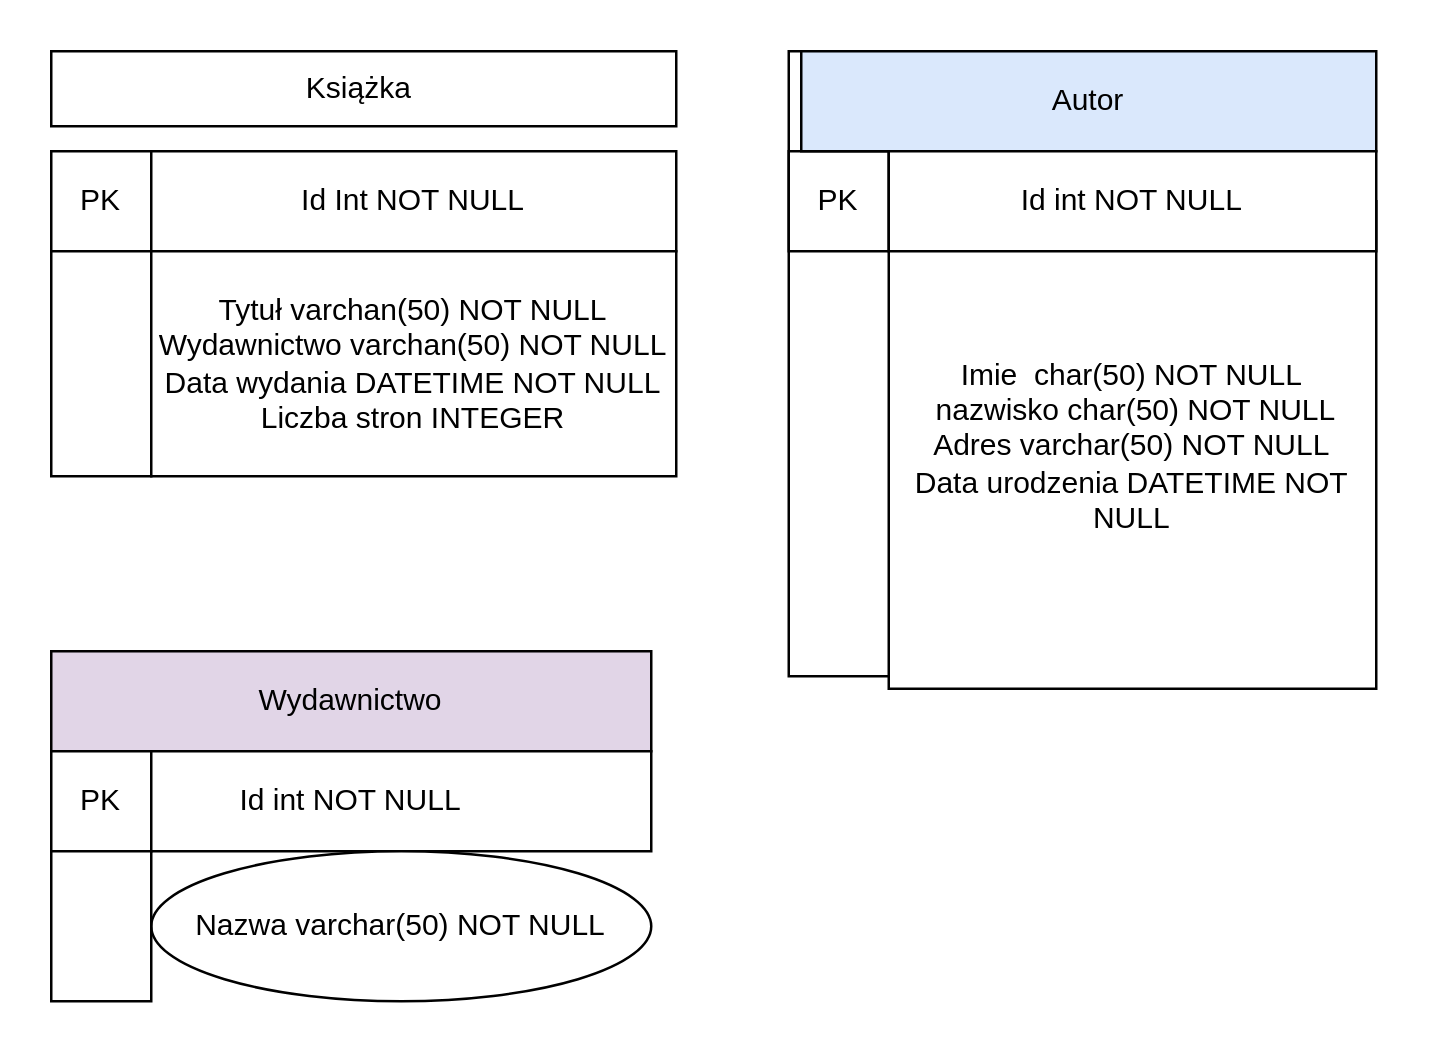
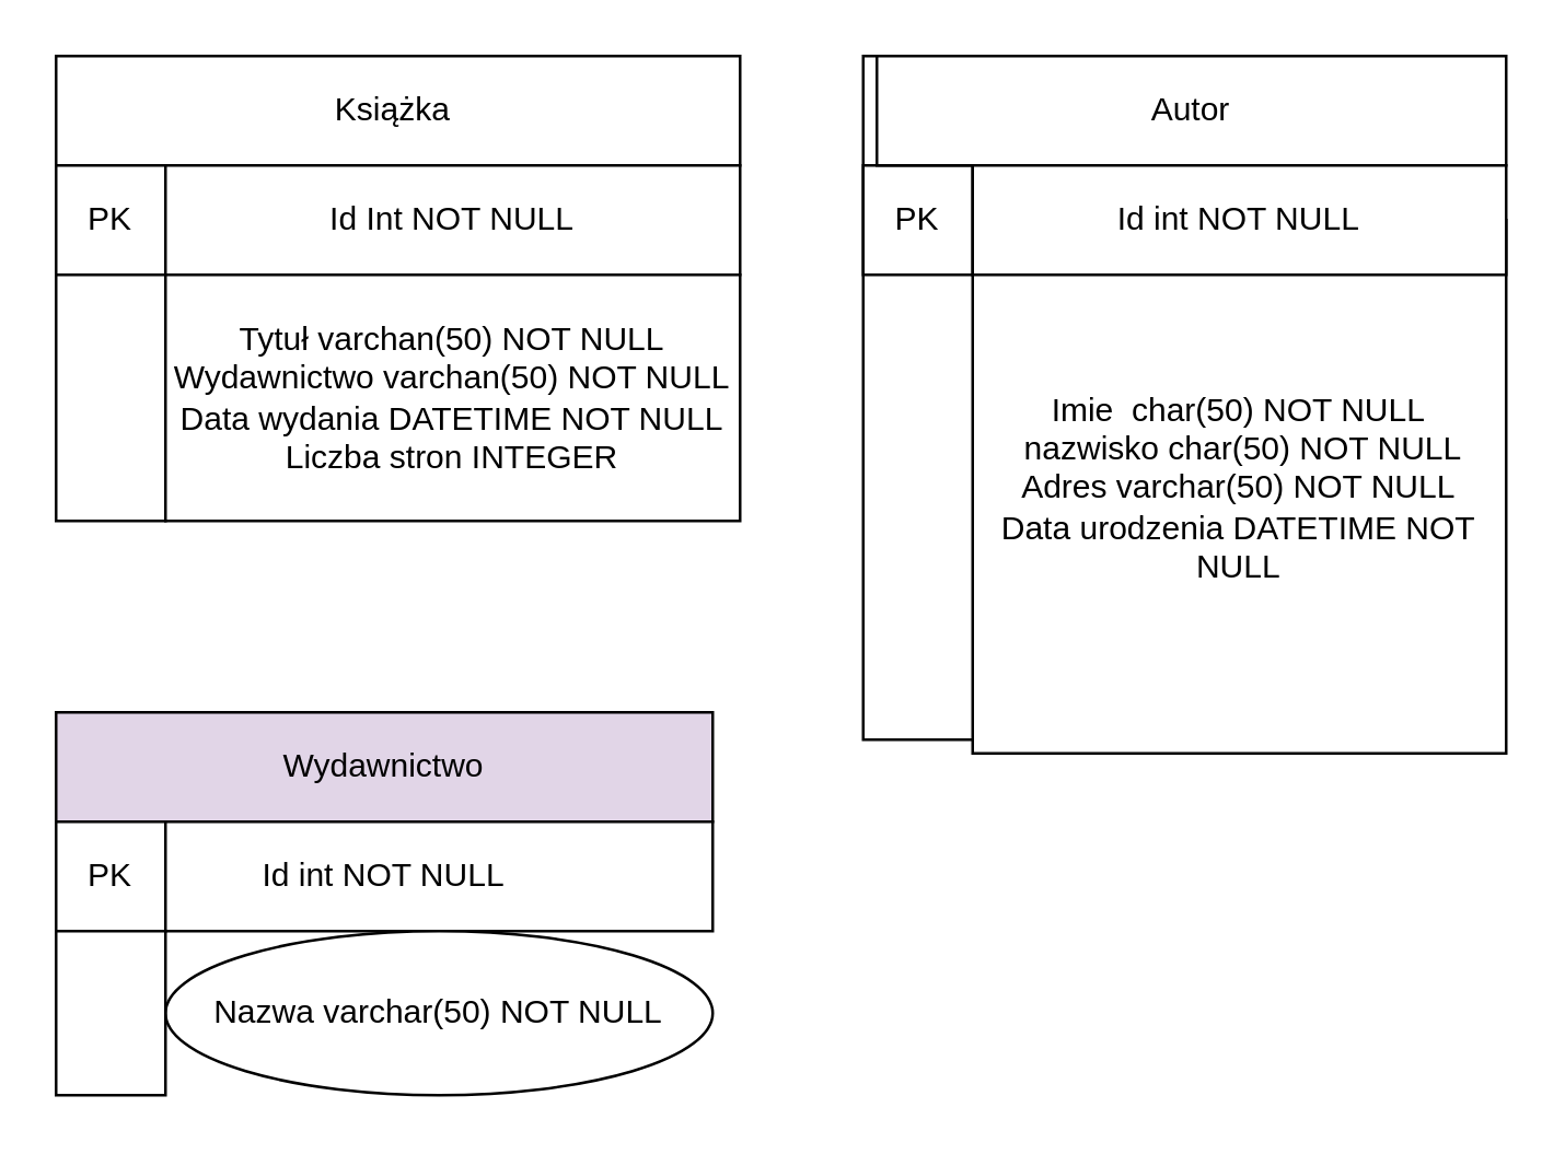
  <mxCell id="0" />
  <mxCell id="1" parent="0" />
- <mxCell id="2" value="Książka&amp;nbsp;" style="rounded=0;whiteSpace=wrap;html=1;" vertex="1" parent="1"><mxGeometry x="20" y="20" width="250" height="30" as="geometry" /></mxCell>
+ <mxCell id="2" value="Książka&amp;nbsp;" style="rounded=0;whiteSpace=wrap;html=1;" vertex="1" parent="1"><mxGeometry x="20" y="20" width="250" height="40" as="geometry" /></mxCell>
  <mxCell id="3" value="PK" style="rounded=0;whiteSpace=wrap;html=1;" vertex="1" parent="1"><mxGeometry x="20" y="60" width="40" height="40" as="geometry" /></mxCell>
  <mxCell id="4" value="Id Int NOT NULL" style="rounded=0;whiteSpace=wrap;html=1;" vertex="1" parent="1"><mxGeometry x="60" y="60" width="210" height="40" as="geometry" /></mxCell>
  <mxCell id="5" value="" style="rounded=0;whiteSpace=wrap;html=1;" vertex="1" parent="1"><mxGeometry x="20" y="100" width="40" height="90" as="geometry" /></mxCell>
  <mxCell id="6" value="Tytuł varchan(50) NOT NULL&lt;br&gt;&lt;div style=&quot;text-align: justify;&quot;&gt;&lt;span style=&quot;background-color: initial;&quot;&gt;Wydawnictwo varchan(50) NOT NULL&lt;/span&gt;&lt;/div&gt;Data wydania DATETIME NOT NULL&lt;br&gt;Liczba stron INTEGER" style="rounded=0;whiteSpace=wrap;html=1;verticalAlign=middle;" vertex="1" parent="1"><mxGeometry x="60" y="100" width="210" height="90" as="geometry" /></mxCell>
  <mxCell id="7" value="Imie&amp;nbsp; char(50) NOT NULL&lt;br&gt;&amp;nbsp;nazwisko char(50) NOT NULL&lt;br&gt;Adres varchar(50) NOT NULL&lt;br&gt;Data urodzenia DATETIME NOT NULL" style="whiteSpace=wrap;html=1;aspect=fixed;verticalAlign=middle;" vertex="1" parent="1"><mxGeometry x="355" y="80" width="195" height="195" as="geometry" /></mxCell>
  <mxCell id="8" value="" style="rounded=0;whiteSpace=wrap;html=1;" vertex="1" parent="1"><mxGeometry x="315" y="20" width="40" height="250" as="geometry" /></mxCell>
  <mxCell id="9" value="PK" style="rounded=0;whiteSpace=wrap;html=1;" vertex="1" parent="1"><mxGeometry x="315" y="60" width="40" height="40" as="geometry" /></mxCell>
- <mxCell id="10" value="Autor" style="rounded=0;whiteSpace=wrap;html=1;fillColor=#dae8fc;" vertex="1" parent="1"><mxGeometry x="320" y="20" width="230" height="40" as="geometry" /></mxCell>
+ <mxCell id="10" value="Autor" style="rounded=0;whiteSpace=wrap;html=1;" vertex="1" parent="1"><mxGeometry x="320" y="20" width="230" height="40" as="geometry" /></mxCell>
  <mxCell id="11" value="Id int NOT NULL" style="rounded=0;whiteSpace=wrap;html=1;" vertex="1" parent="1"><mxGeometry x="355" y="60" width="195" height="40" as="geometry" /></mxCell>
  <mxCell id="12" value="Wydawnictwo" style="rounded=0;whiteSpace=wrap;html=1;fillColor=#e1d5e7;" vertex="1" parent="1"><mxGeometry x="20" y="260" width="240" height="40" as="geometry" /></mxCell>
  <mxCell id="13" value="Id int NOT NULL" style="rounded=0;whiteSpace=wrap;html=1;" vertex="1" parent="1"><mxGeometry x="20" y="300" width="240" height="40" as="geometry" /></mxCell>
  <mxCell id="14" value="PK" style="whiteSpace=wrap;html=1;aspect=fixed;" vertex="1" parent="1"><mxGeometry x="20" y="300" width="40" height="40" as="geometry" /></mxCell>
  <mxCell id="15" value="Nazwa varchar(50) NOT NULL" style="ellipse;whiteSpace=wrap;html=1;" vertex="1" parent="1"><mxGeometry x="60" y="340" width="200" height="60" as="geometry" /></mxCell>
  <mxCell id="16" value="" style="rounded=0;whiteSpace=wrap;html=1;" vertex="1" parent="1"><mxGeometry x="20" y="340" width="40" height="60" as="geometry" /></mxCell>
